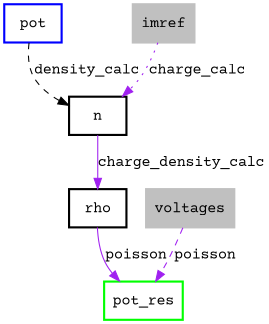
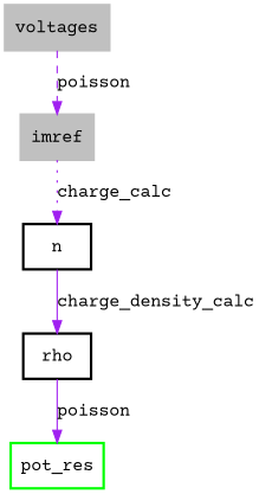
  digraph {
    fontname="Courier Prime"
    rankdir=TB
    node [color=black fontname="Courier Prime" penwidth=2.0 shape=box]
    edge [color=purple fontname="Courier Prime" style=dashed]
-   n1 [color=blue label="pot\n"]
    n2 [label="n\n"]
    n3 [color=green label="pot_res\n"]
    n4 [label="rho\n"]
    n5 [color=gray label="voltages\n" style=filled]
    n6 [color=gray label="imref\n" style=filled]
-   n1 -> n2 [color=black label=density_calc]
    n2 -> n4 [label=charge_density_calc style=solid]
    n4 -> n3 [label=poisson style=solid]
-   n5 -> n3 [label=poisson]
+   n5 -> n6 [label=poisson]
    n6 -> n2 [label=charge_calc style=dotted]
  }
